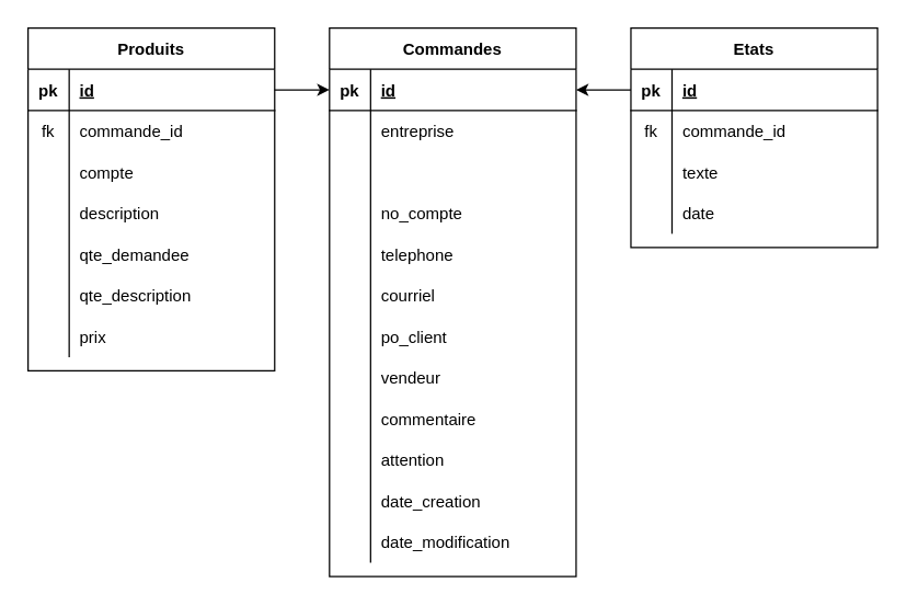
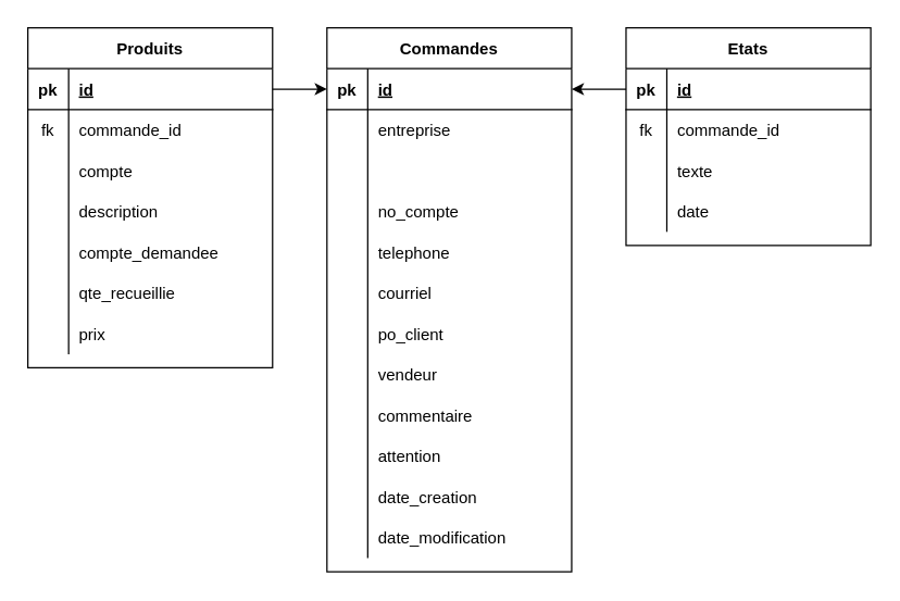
  <mxCell id="0" />
  <mxCell id="1" parent="0" />
  <mxCell id="2" value="Commandes" style="shape=table;startSize=30;container=1;collapsible=1;childLayout=tableLayout;fixedRows=1;rowLines=0;fontStyle=1;align=center;resizeLast=1;" parent="1" vertex="1"><mxGeometry x="240" y="20" width="180" height="400" as="geometry" /></mxCell>
  <mxCell id="3" value="" style="shape=partialRectangle;collapsible=0;dropTarget=0;pointerEvents=0;fillColor=none;top=0;left=0;bottom=1;right=0;points=[[0,0.5],[1,0.5]];portConstraint=eastwest;" parent="2" vertex="1"><mxGeometry y="30" width="180" height="30" as="geometry" /></mxCell>
  <mxCell id="4" value="pk" style="shape=partialRectangle;connectable=0;fillColor=none;top=0;left=0;bottom=0;right=0;fontStyle=1;overflow=hidden;" parent="3" vertex="1"><mxGeometry width="30" height="30" as="geometry" /></mxCell>
  <mxCell id="5" value="id" style="shape=partialRectangle;connectable=0;fillColor=none;top=0;left=0;bottom=0;right=0;align=left;spacingLeft=6;fontStyle=5;overflow=hidden;" parent="3" vertex="1"><mxGeometry x="30" width="150" height="30" as="geometry" /></mxCell>
  <mxCell id="6" value="" style="shape=partialRectangle;collapsible=0;dropTarget=0;pointerEvents=0;fillColor=none;top=0;left=0;bottom=0;right=0;points=[[0,0.5],[1,0.5]];portConstraint=eastwest;" parent="2" vertex="1"><mxGeometry y="60" width="180" height="30" as="geometry" /></mxCell>
  <mxCell id="7" value="" style="shape=partialRectangle;connectable=0;fillColor=none;top=0;left=0;bottom=0;right=0;editable=1;overflow=hidden;" parent="6" vertex="1"><mxGeometry width="30" height="30" as="geometry" /></mxCell>
  <mxCell id="8" value="entreprise" style="shape=partialRectangle;connectable=0;fillColor=none;top=0;left=0;bottom=0;right=0;align=left;spacingLeft=6;overflow=hidden;" parent="6" vertex="1"><mxGeometry x="30" width="150" height="30" as="geometry" /></mxCell>
  <mxCell id="9" value="" style="shape=partialRectangle;collapsible=0;dropTarget=0;pointerEvents=0;fillColor=none;top=0;left=0;bottom=0;right=0;points=[[0,0.5],[1,0.5]];portConstraint=eastwest;" parent="2" vertex="1"><mxGeometry y="90" width="180" height="30" as="geometry" /></mxCell>
  <mxCell id="10" value="" style="shape=partialRectangle;connectable=0;fillColor=none;top=0;left=0;bottom=0;right=0;editable=1;overflow=hidden;" parent="9" vertex="1"><mxGeometry width="30" height="30" as="geometry" /></mxCell>
  <mxCell id="11" value="" style="shape=partialRectangle;collapsible=0;dropTarget=0;pointerEvents=0;fillColor=none;top=0;left=0;bottom=0;right=0;points=[[0,0.5],[1,0.5]];portConstraint=eastwest;" parent="2" vertex="1"><mxGeometry y="120" width="180" height="30" as="geometry" /></mxCell>
  <mxCell id="12" value="" style="shape=partialRectangle;connectable=0;fillColor=none;top=0;left=0;bottom=0;right=0;editable=1;overflow=hidden;" parent="11" vertex="1"><mxGeometry width="30" height="30" as="geometry" /></mxCell>
  <mxCell id="13" value="no_compte" style="shape=partialRectangle;connectable=0;fillColor=none;top=0;left=0;bottom=0;right=0;align=left;spacingLeft=6;overflow=hidden;" parent="11" vertex="1"><mxGeometry x="30" width="150" height="30" as="geometry" /></mxCell>
  <mxCell id="14" value="" style="shape=partialRectangle;collapsible=0;dropTarget=0;pointerEvents=0;fillColor=none;top=0;left=0;bottom=0;right=0;points=[[0,0.5],[1,0.5]];portConstraint=eastwest;" parent="2" vertex="1"><mxGeometry y="150" width="180" height="30" as="geometry" /></mxCell>
  <mxCell id="15" value="" style="shape=partialRectangle;connectable=0;fillColor=none;top=0;left=0;bottom=0;right=0;editable=1;overflow=hidden;" parent="14" vertex="1"><mxGeometry width="30" height="30" as="geometry" /></mxCell>
  <mxCell id="16" value="telephone" style="shape=partialRectangle;connectable=0;fillColor=none;top=0;left=0;bottom=0;right=0;align=left;spacingLeft=6;overflow=hidden;" parent="14" vertex="1"><mxGeometry x="30" width="150" height="30" as="geometry" /></mxCell>
  <mxCell id="17" value="" style="shape=partialRectangle;collapsible=0;dropTarget=0;pointerEvents=0;fillColor=none;top=0;left=0;bottom=0;right=0;points=[[0,0.5],[1,0.5]];portConstraint=eastwest;" parent="2" vertex="1"><mxGeometry y="180" width="180" height="30" as="geometry" /></mxCell>
  <mxCell id="18" value="" style="shape=partialRectangle;connectable=0;fillColor=none;top=0;left=0;bottom=0;right=0;editable=1;overflow=hidden;" parent="17" vertex="1"><mxGeometry width="30" height="30" as="geometry" /></mxCell>
  <mxCell id="19" value="courriel" style="shape=partialRectangle;connectable=0;fillColor=none;top=0;left=0;bottom=0;right=0;align=left;spacingLeft=6;overflow=hidden;" parent="17" vertex="1"><mxGeometry x="30" width="150" height="30" as="geometry" /></mxCell>
  <mxCell id="20" value="" style="shape=partialRectangle;collapsible=0;dropTarget=0;pointerEvents=0;fillColor=none;top=0;left=0;bottom=0;right=0;points=[[0,0.5],[1,0.5]];portConstraint=eastwest;" vertex="1" parent="2"><mxGeometry y="210" width="180" height="30" as="geometry" /></mxCell>
  <mxCell id="21" value="" style="shape=partialRectangle;connectable=0;fillColor=none;top=0;left=0;bottom=0;right=0;editable=1;overflow=hidden;" vertex="1" parent="20"><mxGeometry width="30" height="30" as="geometry" /></mxCell>
  <mxCell id="22" value="po_client" style="shape=partialRectangle;connectable=0;fillColor=none;top=0;left=0;bottom=0;right=0;align=left;spacingLeft=6;overflow=hidden;" vertex="1" parent="20"><mxGeometry x="30" width="150" height="30" as="geometry" /></mxCell>
  <mxCell id="23" value="" style="shape=partialRectangle;collapsible=0;dropTarget=0;pointerEvents=0;fillColor=none;top=0;left=0;bottom=0;right=0;points=[[0,0.5],[1,0.5]];portConstraint=eastwest;" parent="2" vertex="1"><mxGeometry y="240" width="180" height="30" as="geometry" /></mxCell>
  <mxCell id="24" value="" style="shape=partialRectangle;connectable=0;fillColor=none;top=0;left=0;bottom=0;right=0;editable=1;overflow=hidden;" parent="23" vertex="1"><mxGeometry width="30" height="30" as="geometry" /></mxCell>
  <mxCell id="25" value="vendeur" style="shape=partialRectangle;connectable=0;fillColor=none;top=0;left=0;bottom=0;right=0;align=left;spacingLeft=6;overflow=hidden;" parent="23" vertex="1"><mxGeometry x="30" width="150" height="30" as="geometry" /></mxCell>
  <mxCell id="26" value="" style="shape=partialRectangle;collapsible=0;dropTarget=0;pointerEvents=0;fillColor=none;top=0;left=0;bottom=0;right=0;points=[[0,0.5],[1,0.5]];portConstraint=eastwest;" parent="2" vertex="1"><mxGeometry y="270" width="180" height="30" as="geometry" /></mxCell>
  <mxCell id="27" value="" style="shape=partialRectangle;connectable=0;fillColor=none;top=0;left=0;bottom=0;right=0;editable=1;overflow=hidden;" parent="26" vertex="1"><mxGeometry width="30" height="30" as="geometry" /></mxCell>
  <mxCell id="28" value="commentaire" style="shape=partialRectangle;connectable=0;fillColor=none;top=0;left=0;bottom=0;right=0;align=left;spacingLeft=6;overflow=hidden;" parent="26" vertex="1"><mxGeometry x="30" width="150" height="30" as="geometry" /></mxCell>
  <mxCell id="29" value="" style="shape=partialRectangle;collapsible=0;dropTarget=0;pointerEvents=0;fillColor=none;top=0;left=0;bottom=0;right=0;points=[[0,0.5],[1,0.5]];portConstraint=eastwest;" parent="2" vertex="1"><mxGeometry y="300" width="180" height="30" as="geometry" /></mxCell>
  <mxCell id="30" value="" style="shape=partialRectangle;connectable=0;fillColor=none;top=0;left=0;bottom=0;right=0;editable=1;overflow=hidden;" parent="29" vertex="1"><mxGeometry width="30" height="30" as="geometry" /></mxCell>
  <mxCell id="31" value="attention" style="shape=partialRectangle;connectable=0;fillColor=none;top=0;left=0;bottom=0;right=0;align=left;spacingLeft=6;overflow=hidden;" parent="29" vertex="1"><mxGeometry x="30" width="150" height="30" as="geometry" /></mxCell>
  <mxCell id="32" value="" style="shape=partialRectangle;collapsible=0;dropTarget=0;pointerEvents=0;fillColor=none;top=0;left=0;bottom=0;right=0;points=[[0,0.5],[1,0.5]];portConstraint=eastwest;" parent="2" vertex="1"><mxGeometry y="330" width="180" height="30" as="geometry" /></mxCell>
  <mxCell id="33" value="" style="shape=partialRectangle;connectable=0;fillColor=none;top=0;left=0;bottom=0;right=0;editable=1;overflow=hidden;" parent="32" vertex="1"><mxGeometry width="30" height="30" as="geometry" /></mxCell>
  <mxCell id="34" value="date_creation" style="shape=partialRectangle;connectable=0;fillColor=none;top=0;left=0;bottom=0;right=0;align=left;spacingLeft=6;overflow=hidden;" parent="32" vertex="1"><mxGeometry x="30" width="150" height="30" as="geometry" /></mxCell>
  <mxCell id="35" value="" style="shape=partialRectangle;collapsible=0;dropTarget=0;pointerEvents=0;fillColor=none;top=0;left=0;bottom=0;right=0;points=[[0,0.5],[1,0.5]];portConstraint=eastwest;" parent="2" vertex="1"><mxGeometry y="360" width="180" height="30" as="geometry" /></mxCell>
  <mxCell id="36" value="" style="shape=partialRectangle;connectable=0;fillColor=none;top=0;left=0;bottom=0;right=0;editable=1;overflow=hidden;" parent="35" vertex="1"><mxGeometry width="30" height="30" as="geometry" /></mxCell>
  <mxCell id="37" value="date_modification" style="shape=partialRectangle;connectable=0;fillColor=none;top=0;left=0;bottom=0;right=0;align=left;spacingLeft=6;overflow=hidden;" parent="35" vertex="1"><mxGeometry x="30" width="150" height="30" as="geometry" /></mxCell>
  <mxCell id="38" value="Produits" style="shape=table;startSize=30;container=1;collapsible=1;childLayout=tableLayout;fixedRows=1;rowLines=0;fontStyle=1;align=center;resizeLast=1;" parent="1" vertex="1"><mxGeometry x="20" y="20" width="180" height="250" as="geometry" /></mxCell>
  <mxCell id="39" value="" style="shape=partialRectangle;collapsible=0;dropTarget=0;pointerEvents=0;fillColor=none;top=0;left=0;bottom=1;right=0;points=[[0,0.5],[1,0.5]];portConstraint=eastwest;" parent="38" vertex="1"><mxGeometry y="30" width="180" height="30" as="geometry" /></mxCell>
  <mxCell id="40" value="pk" style="shape=partialRectangle;connectable=0;fillColor=none;top=0;left=0;bottom=0;right=0;fontStyle=1;overflow=hidden;" parent="39" vertex="1"><mxGeometry width="30" height="30" as="geometry" /></mxCell>
  <mxCell id="41" value="id" style="shape=partialRectangle;connectable=0;fillColor=none;top=0;left=0;bottom=0;right=0;align=left;spacingLeft=6;fontStyle=5;overflow=hidden;" parent="39" vertex="1"><mxGeometry x="30" width="150" height="30" as="geometry" /></mxCell>
  <mxCell id="42" value="" style="shape=partialRectangle;collapsible=0;dropTarget=0;pointerEvents=0;fillColor=none;top=0;left=0;bottom=0;right=0;points=[[0,0.5],[1,0.5]];portConstraint=eastwest;" parent="38" vertex="1"><mxGeometry y="60" width="180" height="30" as="geometry" /></mxCell>
  <mxCell id="43" value="fk" style="shape=partialRectangle;connectable=0;fillColor=none;top=0;left=0;bottom=0;right=0;editable=1;overflow=hidden;" parent="42" vertex="1"><mxGeometry width="30" height="30" as="geometry" /></mxCell>
  <mxCell id="44" value="commande_id" style="shape=partialRectangle;connectable=0;fillColor=none;top=0;left=0;bottom=0;right=0;align=left;spacingLeft=6;overflow=hidden;" parent="42" vertex="1"><mxGeometry x="30" width="150" height="30" as="geometry" /></mxCell>
  <mxCell id="45" value="" style="shape=partialRectangle;collapsible=0;dropTarget=0;pointerEvents=0;fillColor=none;top=0;left=0;bottom=0;right=0;points=[[0,0.5],[1,0.5]];portConstraint=eastwest;" parent="38" vertex="1"><mxGeometry y="90" width="180" height="30" as="geometry" /></mxCell>
  <mxCell id="46" value="" style="shape=partialRectangle;connectable=0;fillColor=none;top=0;left=0;bottom=0;right=0;editable=1;overflow=hidden;" parent="45" vertex="1"><mxGeometry width="30" height="30" as="geometry" /></mxCell>
  <mxCell id="47" value="compte" style="shape=partialRectangle;connectable=0;fillColor=none;top=0;left=0;bottom=0;right=0;align=left;spacingLeft=6;overflow=hidden;" parent="45" vertex="1"><mxGeometry x="30" width="150" height="30" as="geometry" /></mxCell>
  <mxCell id="48" value="" style="shape=partialRectangle;collapsible=0;dropTarget=0;pointerEvents=0;fillColor=none;top=0;left=0;bottom=0;right=0;points=[[0,0.5],[1,0.5]];portConstraint=eastwest;" parent="38" vertex="1"><mxGeometry y="120" width="180" height="30" as="geometry" /></mxCell>
  <mxCell id="49" value="" style="shape=partialRectangle;connectable=0;fillColor=none;top=0;left=0;bottom=0;right=0;editable=1;overflow=hidden;" parent="48" vertex="1"><mxGeometry width="30" height="30" as="geometry" /></mxCell>
  <mxCell id="50" value="description" style="shape=partialRectangle;connectable=0;fillColor=none;top=0;left=0;bottom=0;right=0;align=left;spacingLeft=6;overflow=hidden;" parent="48" vertex="1"><mxGeometry x="30" width="150" height="30" as="geometry" /></mxCell>
  <mxCell id="51" value="" style="shape=partialRectangle;collapsible=0;dropTarget=0;pointerEvents=0;fillColor=none;top=0;left=0;bottom=0;right=0;points=[[0,0.5],[1,0.5]];portConstraint=eastwest;" parent="38" vertex="1"><mxGeometry y="150" width="180" height="30" as="geometry" /></mxCell>
  <mxCell id="52" value="" style="shape=partialRectangle;connectable=0;fillColor=none;top=0;left=0;bottom=0;right=0;editable=1;overflow=hidden;" parent="51" vertex="1"><mxGeometry width="30" height="30" as="geometry" /></mxCell>
- <mxCell id="53" value="qte_demandee" style="shape=partialRectangle;connectable=0;fillColor=none;top=0;left=0;bottom=0;right=0;align=left;spacingLeft=6;overflow=hidden;" parent="51" vertex="1"><mxGeometry x="30" width="150" height="30" as="geometry" /></mxCell>
+ <mxCell id="53" value="compte_demandee" style="shape=partialRectangle;connectable=0;fillColor=none;top=0;left=0;bottom=0;right=0;align=left;spacingLeft=6;overflow=hidden;" parent="51" vertex="1"><mxGeometry x="30" width="150" height="30" as="geometry" /></mxCell>
  <mxCell id="54" value="" style="shape=partialRectangle;collapsible=0;dropTarget=0;pointerEvents=0;fillColor=none;top=0;left=0;bottom=0;right=0;points=[[0,0.5],[1,0.5]];portConstraint=eastwest;" vertex="1" parent="38"><mxGeometry y="180" width="180" height="30" as="geometry" /></mxCell>
  <mxCell id="55" value="" style="shape=partialRectangle;connectable=0;fillColor=none;top=0;left=0;bottom=0;right=0;editable=1;overflow=hidden;" vertex="1" parent="54"><mxGeometry width="30" height="30" as="geometry" /></mxCell>
- <mxCell id="56" value="qte_description" style="shape=partialRectangle;connectable=0;fillColor=none;top=0;left=0;bottom=0;right=0;align=left;spacingLeft=6;overflow=hidden;" vertex="1" parent="54"><mxGeometry x="30" width="150" height="30" as="geometry" /></mxCell>
+ <mxCell id="56" value="qte_recueillie" style="shape=partialRectangle;connectable=0;fillColor=none;top=0;left=0;bottom=0;right=0;align=left;spacingLeft=6;overflow=hidden;" vertex="1" parent="54"><mxGeometry x="30" width="150" height="30" as="geometry" /></mxCell>
  <mxCell id="57" value="" style="shape=partialRectangle;collapsible=0;dropTarget=0;pointerEvents=0;fillColor=none;top=0;left=0;bottom=0;right=0;points=[[0,0.5],[1,0.5]];portConstraint=eastwest;" parent="38" vertex="1"><mxGeometry y="210" width="180" height="30" as="geometry" /></mxCell>
  <mxCell id="58" value="" style="shape=partialRectangle;connectable=0;fillColor=none;top=0;left=0;bottom=0;right=0;editable=1;overflow=hidden;" parent="57" vertex="1"><mxGeometry width="30" height="30" as="geometry" /></mxCell>
  <mxCell id="59" value="prix" style="shape=partialRectangle;connectable=0;fillColor=none;top=0;left=0;bottom=0;right=0;align=left;spacingLeft=6;overflow=hidden;" parent="57" vertex="1"><mxGeometry x="30" width="150" height="30" as="geometry" /></mxCell>
  <mxCell id="60" value="Etats" style="shape=table;startSize=30;container=1;collapsible=1;childLayout=tableLayout;fixedRows=1;rowLines=0;fontStyle=1;align=center;resizeLast=1;" parent="1" vertex="1"><mxGeometry x="460" y="20" width="180" height="160" as="geometry" /></mxCell>
  <mxCell id="61" value="" style="shape=partialRectangle;collapsible=0;dropTarget=0;pointerEvents=0;fillColor=none;top=0;left=0;bottom=1;right=0;points=[[0,0.5],[1,0.5]];portConstraint=eastwest;" parent="60" vertex="1"><mxGeometry y="30" width="180" height="30" as="geometry" /></mxCell>
  <mxCell id="62" value="pk" style="shape=partialRectangle;connectable=0;fillColor=none;top=0;left=0;bottom=0;right=0;fontStyle=1;overflow=hidden;" parent="61" vertex="1"><mxGeometry width="30" height="30" as="geometry" /></mxCell>
  <mxCell id="63" value="id" style="shape=partialRectangle;connectable=0;fillColor=none;top=0;left=0;bottom=0;right=0;align=left;spacingLeft=6;fontStyle=5;overflow=hidden;" parent="61" vertex="1"><mxGeometry x="30" width="150" height="30" as="geometry" /></mxCell>
  <mxCell id="64" value="" style="shape=partialRectangle;collapsible=0;dropTarget=0;pointerEvents=0;fillColor=none;top=0;left=0;bottom=0;right=0;points=[[0,0.5],[1,0.5]];portConstraint=eastwest;" parent="60" vertex="1"><mxGeometry y="60" width="180" height="30" as="geometry" /></mxCell>
  <mxCell id="65" value="fk" style="shape=partialRectangle;connectable=0;fillColor=none;top=0;left=0;bottom=0;right=0;editable=1;overflow=hidden;" parent="64" vertex="1"><mxGeometry width="30" height="30" as="geometry" /></mxCell>
  <mxCell id="66" value="commande_id" style="shape=partialRectangle;connectable=0;fillColor=none;top=0;left=0;bottom=0;right=0;align=left;spacingLeft=6;overflow=hidden;" parent="64" vertex="1"><mxGeometry x="30" width="150" height="30" as="geometry" /></mxCell>
  <mxCell id="67" value="" style="shape=partialRectangle;collapsible=0;dropTarget=0;pointerEvents=0;fillColor=none;top=0;left=0;bottom=0;right=0;points=[[0,0.5],[1,0.5]];portConstraint=eastwest;" parent="60" vertex="1"><mxGeometry y="90" width="180" height="30" as="geometry" /></mxCell>
  <mxCell id="68" value="" style="shape=partialRectangle;connectable=0;fillColor=none;top=0;left=0;bottom=0;right=0;editable=1;overflow=hidden;" parent="67" vertex="1"><mxGeometry width="30" height="30" as="geometry" /></mxCell>
  <mxCell id="69" value="texte" style="shape=partialRectangle;connectable=0;fillColor=none;top=0;left=0;bottom=0;right=0;align=left;spacingLeft=6;overflow=hidden;" parent="67" vertex="1"><mxGeometry x="30" width="150" height="30" as="geometry" /></mxCell>
  <mxCell id="70" value="" style="shape=partialRectangle;collapsible=0;dropTarget=0;pointerEvents=0;fillColor=none;top=0;left=0;bottom=0;right=0;points=[[0,0.5],[1,0.5]];portConstraint=eastwest;" parent="60" vertex="1"><mxGeometry y="120" width="180" height="30" as="geometry" /></mxCell>
  <mxCell id="71" value="" style="shape=partialRectangle;connectable=0;fillColor=none;top=0;left=0;bottom=0;right=0;editable=1;overflow=hidden;" parent="70" vertex="1"><mxGeometry width="30" height="30" as="geometry" /></mxCell>
  <mxCell id="72" value="date" style="shape=partialRectangle;connectable=0;fillColor=none;top=0;left=0;bottom=0;right=0;align=left;spacingLeft=6;overflow=hidden;" parent="70" vertex="1"><mxGeometry x="30" width="150" height="30" as="geometry" /></mxCell>
  <mxCell id="73" value="" style="endArrow=classic;html=1;exitX=1;exitY=0.5;exitDx=0;exitDy=0;entryX=0;entryY=0.5;entryDx=0;entryDy=0;" parent="1" source="39" target="3" edge="1"><mxGeometry width="50" height="50" relative="1" as="geometry"><mxPoint x="160" y="260" as="sourcePoint" /><mxPoint x="210" y="210" as="targetPoint" /></mxGeometry></mxCell>
  <mxCell id="74" value="" style="endArrow=classic;html=1;exitX=0;exitY=0.5;exitDx=0;exitDy=0;" parent="1" source="61" edge="1"><mxGeometry width="50" height="50" relative="1" as="geometry"><mxPoint x="250" y="75" as="sourcePoint" /><mxPoint x="420" y="65" as="targetPoint" /></mxGeometry></mxCell>
